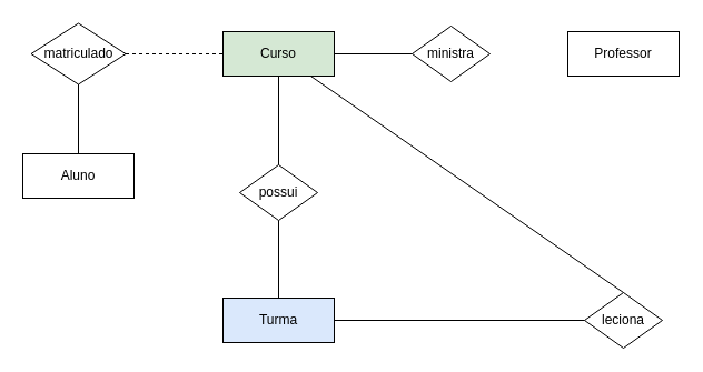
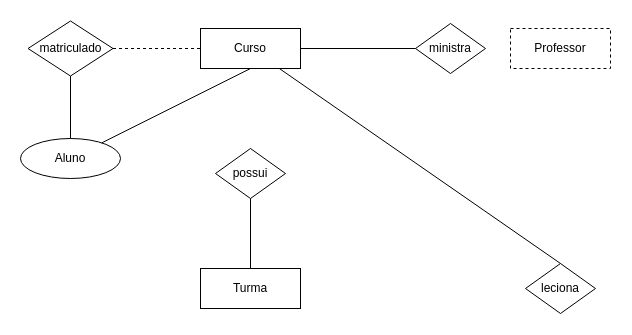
  <mxCell id="0" />
  <mxCell id="1" parent="0" />
- <mxCell id="2" value="Aluno" style="whiteSpace=wrap;html=1;align=center;" vertex="1" parent="1"><mxGeometry x="20" y="138" width="100" height="40" as="geometry" /></mxCell>
- <mxCell id="3" value="Curso" style="whiteSpace=wrap;html=1;align=center;fillColor=#d5e8d4;" vertex="1" parent="1"><mxGeometry x="200" y="28" width="100" height="40" as="geometry" /></mxCell>
- <mxCell id="4" value="Professor" style="whiteSpace=wrap;html=1;align=center;" vertex="1" parent="1"><mxGeometry x="510" y="28" width="100" height="40" as="geometry" /></mxCell>
- <mxCell id="5" value="Turma" style="whiteSpace=wrap;html=1;align=center;fillColor=#dae8fc;" vertex="1" parent="1"><mxGeometry x="200" y="268" width="100" height="40" as="geometry" /></mxCell>
- <mxCell id="6" value="ministra" style="shape=rhombus;perimeter=rhombusPerimeter;whiteSpace=wrap;html=1;align=center;" vertex="1" parent="1"><mxGeometry x="370" y="23" width="70" height="50" as="geometry" /></mxCell>
+ <mxCell id="2" value="Aluno" style="ellipse;whiteSpace=wrap;html=1;align=center;" vertex="1" parent="1"><mxGeometry x="20" y="138" width="100" height="40" as="geometry" /></mxCell>
+ <mxCell id="3" value="Curso" style="whiteSpace=wrap;html=1;align=center;" vertex="1" parent="1"><mxGeometry x="200" y="28" width="100" height="40" as="geometry" /></mxCell>
+ <mxCell id="4" value="Professor" style="whiteSpace=wrap;html=1;align=center;dashed=1;" vertex="1" parent="1"><mxGeometry x="510" y="28" width="100" height="40" as="geometry" /></mxCell>
+ <mxCell id="5" value="Turma" style="whiteSpace=wrap;html=1;align=center;" vertex="1" parent="1"><mxGeometry x="200" y="268" width="100" height="40" as="geometry" /></mxCell>
+ <mxCell id="6" value="ministra" style="shape=rhombus;perimeter=rhombusPerimeter;whiteSpace=wrap;html=1;align=center;" vertex="1" parent="1"><mxGeometry x="415" y="23" width="70" height="50" as="geometry" /></mxCell>
  <mxCell id="7" value="" style="endArrow=none;html=1;rounded=0;entryX=0;entryY=0.5;entryDx=0;entryDy=0;exitX=1;exitY=0.5;exitDx=0;exitDy=0;" edge="1" parent="1" source="3" target="6"><mxGeometry relative="1" as="geometry"><mxPoint x="430" y="-17" as="sourcePoint" /><mxPoint x="520" y="8" as="targetPoint" /></mxGeometry></mxCell>
  <mxCell id="8" value="possui" style="shape=rhombus;perimeter=rhombusPerimeter;whiteSpace=wrap;html=1;align=center;" vertex="1" parent="1"><mxGeometry x="215" y="148" width="70" height="50" as="geometry" /></mxCell>
- <mxCell id="9" value="" style="endArrow=none;html=1;rounded=0;entryX=0.5;entryY=0;entryDx=0;entryDy=0;exitX=0.5;exitY=1;exitDx=0;exitDy=0;" edge="1" parent="1" source="3" target="8"><mxGeometry relative="1" as="geometry"><mxPoint x="300" y="48" as="sourcePoint" /><mxPoint x="370" y="13" as="targetPoint" /></mxGeometry></mxCell>
+ <mxCell id="9" value="" style="endArrow=none;html=1;rounded=0;exitX=0.5;exitY=1;exitDx=0;exitDy=0;" edge="1" parent="1" source="3" target="2"><mxGeometry relative="1" as="geometry"><mxPoint x="300" y="48" as="sourcePoint" /><mxPoint x="370" y="13" as="targetPoint" /></mxGeometry></mxCell>
  <mxCell id="10" value="" style="endArrow=none;html=1;rounded=0;entryX=0.5;entryY=0;entryDx=0;entryDy=0;" edge="1" parent="1" target="5"><mxGeometry relative="1" as="geometry"><mxPoint x="250" y="198" as="sourcePoint" /><mxPoint x="250" y="148" as="targetPoint" /></mxGeometry></mxCell>
  <mxCell id="11" value="leciona" style="shape=rhombus;perimeter=rhombusPerimeter;whiteSpace=wrap;html=1;align=center;" vertex="1" parent="1"><mxGeometry x="525" y="263" width="70" height="50" as="geometry" /></mxCell>
  <mxCell id="12" value="" style="endArrow=none;html=1;rounded=0;exitX=0.5;exitY=0;exitDx=0;exitDy=0;" edge="1" parent="1" source="11" target="3"><mxGeometry relative="1" as="geometry"><mxPoint x="440" y="13" as="sourcePoint" /><mxPoint x="520" y="8" as="targetPoint" /></mxGeometry></mxCell>
- <mxCell id="13" value="" style="endArrow=none;html=1;rounded=0;entryX=0;entryY=0.5;entryDx=0;entryDy=0;exitX=1;exitY=0.5;exitDx=0;exitDy=0;" edge="1" parent="1" source="5" target="11"><mxGeometry relative="1" as="geometry"><mxPoint x="450" y="23" as="sourcePoint" /><mxPoint x="530" y="18" as="targetPoint" /></mxGeometry></mxCell>
  <mxCell id="14" value="matriculado" style="shape=rhombus;perimeter=rhombusPerimeter;whiteSpace=wrap;html=1;align=center;" vertex="1" parent="1"><mxGeometry x="27.5" y="20.5" width="85" height="55" as="geometry" /></mxCell>
  <mxCell id="15" value="" style="endArrow=none;html=1;rounded=0;entryX=0.5;entryY=0;entryDx=0;entryDy=0;" edge="1" parent="1" source="14" target="2"><mxGeometry relative="1" as="geometry"><mxPoint x="250" y="68" as="sourcePoint" /><mxPoint x="250" y="148" as="targetPoint" /></mxGeometry></mxCell>
  <mxCell id="16" value="" style="endArrow=none;html=1;rounded=0;exitX=1;exitY=0.5;exitDx=0;exitDy=0;dashed=1;" edge="1" parent="1" source="14" target="3"><mxGeometry relative="1" as="geometry"><mxPoint x="70" y="73" as="sourcePoint" /><mxPoint x="70" y="138" as="targetPoint" /></mxGeometry></mxCell>
